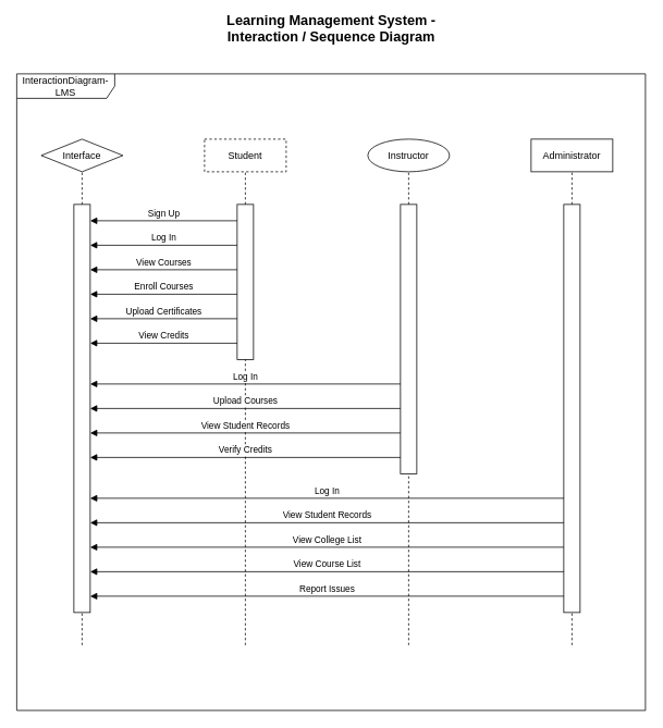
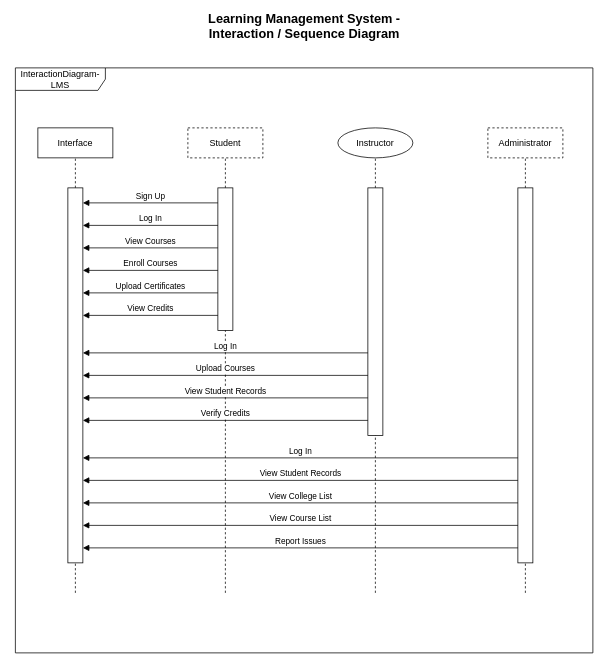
  <mxCell id="0" />
  <mxCell id="1" parent="0" />
  <mxCell id="2" value="InteractionDiagram-LMS" style="shape=umlFrame;whiteSpace=wrap;html=1;pointerEvents=0;width=120;height=30;" vertex="1" parent="1"><mxGeometry x="20" y="90" width="770" height="780" as="geometry" /></mxCell>
  <mxCell id="3" value="" style="group" vertex="1" connectable="0" parent="1"><mxGeometry x="50" y="170" width="700" height="620" as="geometry" /></mxCell>
  <mxCell id="4" value="" style="endArrow=none;dashed=1;html=1;rounded=0;" edge="1" parent="3"><mxGeometry width="50" height="50" relative="1" as="geometry"><mxPoint x="50" y="620" as="sourcePoint" /><mxPoint x="50" y="40" as="targetPoint" /></mxGeometry></mxCell>
  <mxCell id="5" value="" style="html=1;points=[[0,0,0,0,5],[0,1,0,0,-5],[1,0,0,0,5],[1,1,0,0,-5]];perimeter=orthogonalPerimeter;outlineConnect=0;targetShapes=umlLifeline;portConstraint=eastwest;newEdgeStyle={&quot;curved&quot;:0,&quot;rounded&quot;:0};" vertex="1" parent="3"><mxGeometry x="40" y="80" width="20" height="500" as="geometry" /></mxCell>
- <mxCell id="6" value="Interface" style="rhombus;html=1;whiteSpace=wrap;" vertex="1" parent="3"><mxGeometry width="100" height="40" as="geometry" /></mxCell>
+ <mxCell id="6" value="Interface" style="html=1;whiteSpace=wrap;" vertex="1" parent="3"><mxGeometry width="100" height="40" as="geometry" /></mxCell>
  <mxCell id="7" value="" style="endArrow=none;dashed=1;html=1;rounded=0;" edge="1" parent="3"><mxGeometry width="50" height="50" relative="1" as="geometry"><mxPoint x="250" y="620" as="sourcePoint" /><mxPoint x="250" y="40" as="targetPoint" /></mxGeometry></mxCell>
  <mxCell id="8" value="" style="html=1;points=[[0,0,0,0,5],[0,1,0,0,-5],[1,0,0,0,5],[1,1,0,0,-5]];perimeter=orthogonalPerimeter;outlineConnect=0;targetShapes=umlLifeline;portConstraint=eastwest;newEdgeStyle={&quot;curved&quot;:0,&quot;rounded&quot;:0};" vertex="1" parent="3"><mxGeometry x="240" y="80" width="20" height="190" as="geometry" /></mxCell>
  <mxCell id="9" value="Student" style="html=1;whiteSpace=wrap;dashed=1;" vertex="1" parent="3"><mxGeometry x="200" width="100" height="40" as="geometry" /></mxCell>
  <mxCell id="10" value="" style="endArrow=none;dashed=1;html=1;rounded=0;" edge="1" parent="3"><mxGeometry width="50" height="50" relative="1" as="geometry"><mxPoint x="450" y="620" as="sourcePoint" /><mxPoint x="450" y="40" as="targetPoint" /></mxGeometry></mxCell>
  <mxCell id="11" value="" style="html=1;points=[[0,0,0,0,5],[0,1,0,0,-5],[1,0,0,0,5],[1,1,0,0,-5]];perimeter=orthogonalPerimeter;outlineConnect=0;targetShapes=umlLifeline;portConstraint=eastwest;newEdgeStyle={&quot;curved&quot;:0,&quot;rounded&quot;:0};" vertex="1" parent="3"><mxGeometry x="440" y="80" width="20" height="330" as="geometry" /></mxCell>
  <mxCell id="12" value="Instructor" style="ellipse;html=1;whiteSpace=wrap;" vertex="1" parent="3"><mxGeometry x="400" width="100" height="40" as="geometry" /></mxCell>
  <mxCell id="13" value="" style="endArrow=none;dashed=1;html=1;rounded=0;" edge="1" parent="3"><mxGeometry width="50" height="50" relative="1" as="geometry"><mxPoint x="650" y="620" as="sourcePoint" /><mxPoint x="650" y="40" as="targetPoint" /></mxGeometry></mxCell>
  <mxCell id="14" value="" style="html=1;points=[[0,0,0,0,5],[0,1,0,0,-5],[1,0,0,0,5],[1,1,0,0,-5]];perimeter=orthogonalPerimeter;outlineConnect=0;targetShapes=umlLifeline;portConstraint=eastwest;newEdgeStyle={&quot;curved&quot;:0,&quot;rounded&quot;:0};" vertex="1" parent="3"><mxGeometry x="640" y="80" width="20" height="500" as="geometry" /></mxCell>
- <mxCell id="15" value="Administrator" style="html=1;whiteSpace=wrap;" vertex="1" parent="3"><mxGeometry x="600" width="100" height="40" as="geometry" /></mxCell>
+ <mxCell id="15" value="Administrator" style="html=1;whiteSpace=wrap;dashed=1;" vertex="1" parent="3"><mxGeometry x="600" width="100" height="40" as="geometry" /></mxCell>
  <mxCell id="16" value="Log In" style="html=1;verticalAlign=bottom;endArrow=block;curved=0;rounded=0;" edge="1" parent="3"><mxGeometry width="80" relative="1" as="geometry"><mxPoint x="240" y="130" as="sourcePoint" /><mxPoint x="60" y="130" as="targetPoint" /></mxGeometry></mxCell>
  <mxCell id="17" value="View Courses" style="html=1;verticalAlign=bottom;endArrow=block;curved=0;rounded=0;" edge="1" parent="3"><mxGeometry width="80" relative="1" as="geometry"><mxPoint x="240" y="160" as="sourcePoint" /><mxPoint x="60" y="160" as="targetPoint" /></mxGeometry></mxCell>
  <mxCell id="18" value="Enroll Courses" style="html=1;verticalAlign=bottom;endArrow=block;curved=0;rounded=0;" edge="1" parent="3"><mxGeometry width="80" relative="1" as="geometry"><mxPoint x="240" y="190" as="sourcePoint" /><mxPoint x="60" y="190" as="targetPoint" /></mxGeometry></mxCell>
  <mxCell id="19" value="Upload Certificates" style="html=1;verticalAlign=bottom;endArrow=block;curved=0;rounded=0;" edge="1" parent="3"><mxGeometry width="80" relative="1" as="geometry"><mxPoint x="240" y="220" as="sourcePoint" /><mxPoint x="60" y="220" as="targetPoint" /></mxGeometry></mxCell>
  <mxCell id="20" value="View Credits" style="html=1;verticalAlign=bottom;endArrow=block;curved=0;rounded=0;" edge="1" parent="3"><mxGeometry width="80" relative="1" as="geometry"><mxPoint x="240" y="250" as="sourcePoint" /><mxPoint x="60" y="250" as="targetPoint" /></mxGeometry></mxCell>
  <mxCell id="21" value="Upload Courses" style="html=1;verticalAlign=bottom;endArrow=block;curved=0;rounded=0;" edge="1" parent="3"><mxGeometry width="80" relative="1" as="geometry"><mxPoint x="440" y="330" as="sourcePoint" /><mxPoint x="60" y="330" as="targetPoint" /></mxGeometry></mxCell>
  <mxCell id="22" value="View Student Records" style="html=1;verticalAlign=bottom;endArrow=block;curved=0;rounded=0;" edge="1" parent="3"><mxGeometry width="80" relative="1" as="geometry"><mxPoint x="440" y="360" as="sourcePoint" /><mxPoint x="60" y="360" as="targetPoint" /></mxGeometry></mxCell>
  <mxCell id="23" value="Log In" style="html=1;verticalAlign=bottom;endArrow=block;curved=0;rounded=0;" edge="1" parent="3"><mxGeometry width="80" relative="1" as="geometry"><mxPoint x="440" y="300" as="sourcePoint" /><mxPoint x="60" y="300" as="targetPoint" /></mxGeometry></mxCell>
  <mxCell id="24" value="Sign Up" style="html=1;verticalAlign=bottom;endArrow=block;curved=0;rounded=0;" edge="1" parent="3"><mxGeometry width="80" relative="1" as="geometry"><mxPoint x="240" y="100" as="sourcePoint" /><mxPoint x="60" y="100" as="targetPoint" /></mxGeometry></mxCell>
  <mxCell id="25" value="Verify Credits&lt;span style=&quot;color: rgba(0, 0, 0, 0); font-family: monospace; font-size: 0px; text-align: start; background-color: rgb(251, 251, 251);&quot;&gt;%3CmxGraphModel%3E%3Croot%3E%3CmxCell%20id%3D%220%22%2F%3E%3CmxCell%20id%3D%221%22%20parent%3D%220%22%2F%3E%3CmxCell%20id%3D%222%22%20value%3D%22View%20Student%20Records%22%20style%3D%22html%3D1%3BverticalAlign%3Dbottom%3BendArrow%3Dblock%3Bcurved%3D0%3Brounded%3D0%3B%22%20edge%3D%221%22%20parent%3D%221%22%3E%3CmxGeometry%20width%3D%2280%22%20relative%3D%221%22%20as%3D%22geometry%22%3E%3CmxPoint%20x%3D%22510%22%20y%3D%22480%22%20as%3D%22sourcePoint%22%2F%3E%3CmxPoint%20x%3D%22130%22%20y%3D%22480%22%20as%3D%22targetPoint%22%2F%3E%3C%2FmxGeometry%3E%3C%2FmxCell%3E%3C%2Froot%3E%3C%2FmxGraphModel%3E&lt;/span&gt;" style="html=1;verticalAlign=bottom;endArrow=block;curved=0;rounded=0;" edge="1" parent="3"><mxGeometry width="80" relative="1" as="geometry"><mxPoint x="440" y="390" as="sourcePoint" /><mxPoint x="60" y="390" as="targetPoint" /></mxGeometry></mxCell>
  <mxCell id="26" value="View College List" style="html=1;verticalAlign=bottom;endArrow=block;curved=0;rounded=0;" edge="1" parent="3" source="14"><mxGeometry width="80" relative="1" as="geometry"><mxPoint x="440" y="500" as="sourcePoint" /><mxPoint x="60" y="500" as="targetPoint" /></mxGeometry></mxCell>
  <mxCell id="27" value="View Course List" style="html=1;verticalAlign=bottom;endArrow=block;curved=0;rounded=0;" edge="1" parent="3" source="14"><mxGeometry width="80" relative="1" as="geometry"><mxPoint x="440" y="530" as="sourcePoint" /><mxPoint x="60" y="530" as="targetPoint" /></mxGeometry></mxCell>
  <mxCell id="28" value="Report Issues" style="html=1;verticalAlign=bottom;endArrow=block;curved=0;rounded=0;" edge="1" parent="3" source="14"><mxGeometry width="80" relative="1" as="geometry"><mxPoint x="440" y="560" as="sourcePoint" /><mxPoint x="60" y="560" as="targetPoint" /></mxGeometry></mxCell>
  <mxCell id="29" value="Log In&lt;span style=&quot;color: rgba(0, 0, 0, 0); font-family: monospace; font-size: 0px; text-align: start; background-color: rgb(251, 251, 251);&quot;&gt;%3CmxGraphModel%3E%3Croot%3E%3CmxCell%20id%3D%220%22%2F%3E%3CmxCell%20id%3D%221%22%20parent%3D%220%22%2F%3E%3CmxCell%20id%3D%222%22%20value%3D%22Repot%20Issues%22%20style%3D%22html%3D1%3BverticalAlign%3Dbottom%3BendArrow%3Dblock%3Bcurved%3D0%3Brounded%3D0%3B%22%20edge%3D%221%22%20parent%3D%221%22%3E%3CmxGeometry%20width%3D%2280%22%20relative%3D%221%22%20as%3D%22geometry%22%3E%3CmxPoint%20x%3D%22510%22%20y%3D%22600%22%20as%3D%22sourcePoint%22%2F%3E%3CmxPoint%20x%3D%22130%22%20y%3D%22600%22%20as%3D%22targetPoint%22%2F%3E%3C%2FmxGeometry%3E%3C%2FmxCell%3E%3C%2Froot%3E%3C%2FmxGraphModel%3E&lt;/span&gt;" style="html=1;verticalAlign=bottom;endArrow=block;curved=0;rounded=0;" edge="1" parent="3"><mxGeometry width="80" relative="1" as="geometry"><mxPoint x="640" y="440" as="sourcePoint" /><mxPoint x="60" y="440" as="targetPoint" /></mxGeometry></mxCell>
  <mxCell id="30" value="View Student Records" style="html=1;verticalAlign=bottom;endArrow=block;curved=0;rounded=0;" edge="1" parent="3"><mxGeometry width="80" relative="1" as="geometry"><mxPoint x="640" y="470" as="sourcePoint" /><mxPoint x="60" y="470" as="targetPoint" /></mxGeometry></mxCell>
  <mxCell id="31" value="Learning Management System - Interaction / Sequence Diagram" style="text;html=1;align=center;verticalAlign=middle;whiteSpace=wrap;rounded=0;fontSize=17;fontStyle=1" vertex="1" parent="1"><mxGeometry x="264" y="20" width="283" height="30" as="geometry" /></mxCell>
